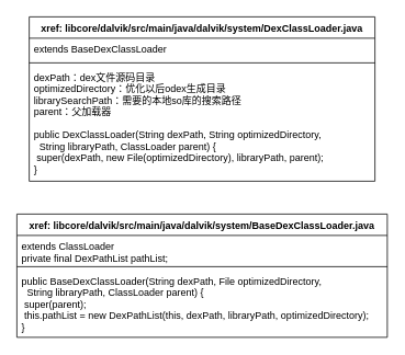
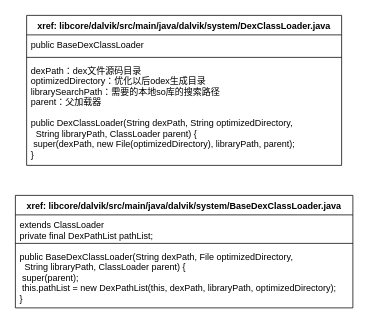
  <mxCell id="0" />
  <mxCell id="1" parent="0" />
  <mxCell id="2" value="xref: libcore/dalvik/src/main/java/dalvik/system/DexClassLoader.java" style="swimlane;fontStyle=1;align=center;verticalAlign=top;childLayout=stackLayout;horizontal=1;startSize=26;horizontalStack=0;resizeParent=1;resizeParentMax=0;resizeLast=0;collapsible=1;marginBottom=0;" vertex="1" parent="1"><mxGeometry x="35" y="20" width="420" height="200" as="geometry"><mxRectangle x="40" y="60" width="420" height="26" as="alternateBounds" /></mxGeometry></mxCell>
- <mxCell id="3" value="extends BaseDexClassLoader" style="text;strokeColor=none;fillColor=none;align=left;verticalAlign=top;spacingLeft=4;spacingRight=4;overflow=hidden;rotatable=0;points=[[0,0.5],[1,0.5]];portConstraint=eastwest;" vertex="1" parent="2"><mxGeometry y="26" width="420" height="26" as="geometry" /></mxCell>
+ <mxCell id="3" value="public BaseDexClassLoader" style="text;strokeColor=none;fillColor=none;align=left;verticalAlign=top;spacingLeft=4;spacingRight=4;overflow=hidden;rotatable=0;points=[[0,0.5],[1,0.5]];portConstraint=eastwest;" vertex="1" parent="2"><mxGeometry y="26" width="420" height="26" as="geometry" /></mxCell>
  <mxCell id="4" value="" style="line;strokeWidth=1;fillColor=none;align=left;verticalAlign=middle;spacingTop=-1;spacingLeft=3;spacingRight=3;rotatable=0;labelPosition=right;points=[];portConstraint=eastwest;" vertex="1" parent="2"><mxGeometry y="52" width="420" height="8" as="geometry" /></mxCell>
  <mxCell id="5" value="dexPath：dex文件源码目录&#10;optimizedDirectory：优化以后odex生成目录&#10;librarySearchPath：需要的本地so库的搜索路径&#10;parent：父加载器&#10;&#10;public DexClassLoader(String dexPath, String optimizedDirectory,&#10;  String libraryPath, ClassLoader parent) {&#10; super(dexPath, new File(optimizedDirectory), libraryPath, parent);&#10;}" style="text;strokeColor=none;fillColor=none;align=left;verticalAlign=top;spacingLeft=4;spacingRight=4;overflow=hidden;rotatable=0;points=[[0,0.5],[1,0.5]];portConstraint=eastwest;" vertex="1" parent="2"><mxGeometry y="60" width="420" height="140" as="geometry" /></mxCell>
  <mxCell id="6" value="xref: libcore/dalvik/src/main/java/dalvik/system/BaseDexClassLoader.java" style="swimlane;fontStyle=1;align=center;verticalAlign=top;childLayout=stackLayout;horizontal=1;startSize=26;horizontalStack=0;resizeParent=1;resizeParentMax=0;resizeLast=0;collapsible=1;marginBottom=0;" vertex="1" parent="1"><mxGeometry x="20" y="260" width="450" height="150" as="geometry" /></mxCell>
  <mxCell id="7" value="extends ClassLoader&#10;private final DexPathList pathList;" style="text;strokeColor=none;fillColor=none;align=left;verticalAlign=top;spacingLeft=4;spacingRight=4;overflow=hidden;rotatable=0;points=[[0,0.5],[1,0.5]];portConstraint=eastwest;" vertex="1" parent="6"><mxGeometry y="26" width="450" height="34" as="geometry" /></mxCell>
  <mxCell id="8" value="" style="line;strokeWidth=1;fillColor=none;align=left;verticalAlign=middle;spacingTop=-1;spacingLeft=3;spacingRight=3;rotatable=0;labelPosition=right;points=[];portConstraint=eastwest;" vertex="1" parent="6"><mxGeometry y="60" width="450" height="8" as="geometry" /></mxCell>
  <mxCell id="9" value="public BaseDexClassLoader(String dexPath, File optimizedDirectory,&#10;  String libraryPath, ClassLoader parent) {&#10; super(parent);&#10; this.pathList = new DexPathList(this, dexPath, libraryPath, optimizedDirectory);&#10;}" style="text;strokeColor=none;fillColor=none;align=left;verticalAlign=top;spacingLeft=4;spacingRight=4;overflow=hidden;rotatable=0;points=[[0,0.5],[1,0.5]];portConstraint=eastwest;" vertex="1" parent="6"><mxGeometry y="68" width="450" height="82" as="geometry" /></mxCell>
